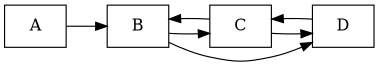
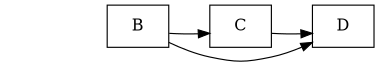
  digraph {
    rankdir=LR
    node [shape=record]
-   n1 [label=A]
    n2 [label=B]
    n3 [label=C]
    n4 [label=D]
-   n1 -> n2
    n2 -> n3
    n2 -> n4
-   n3 -> n2
    n3 -> n4
-   n4 -> n3
  }
